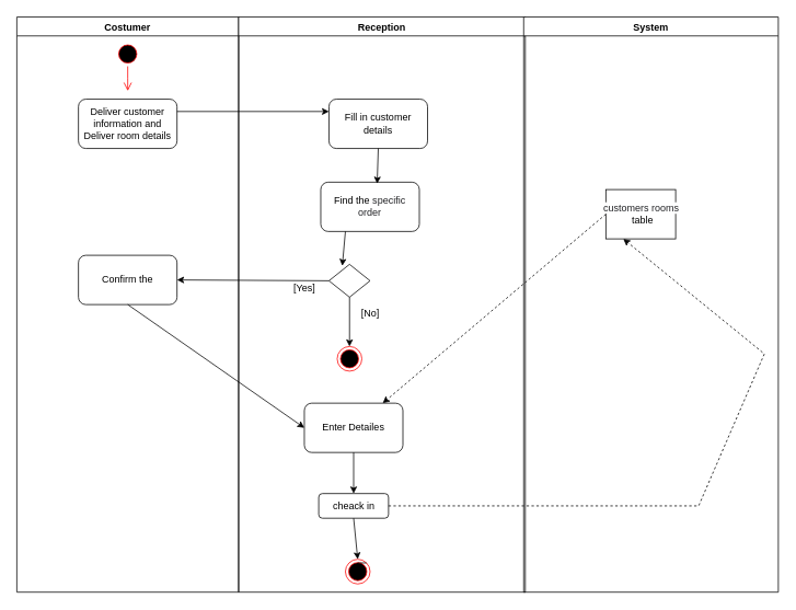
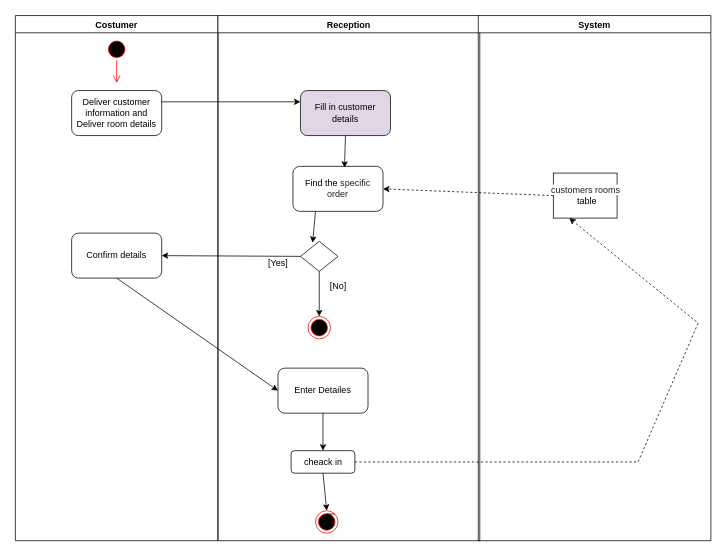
  <mxCell id="0" />
  <mxCell id="1" parent="0" />
  <mxCell id="2" value="Costumer" style="swimlane;" parent="1" vertex="1"><mxGeometry x="20" y="20" width="270" height="700" as="geometry" /></mxCell>
  <mxCell id="3" value="" style="ellipse;html=1;shape=startState;fillColor=#000000;strokeColor=#ff0000;" parent="2" vertex="1"><mxGeometry x="120" y="30" width="30" height="30" as="geometry" /></mxCell>
  <mxCell id="4" value="" style="edgeStyle=orthogonalEdgeStyle;html=1;verticalAlign=bottom;endArrow=open;endSize=8;strokeColor=#ff0000;rounded=0;" parent="2" source="3" edge="1"><mxGeometry relative="1" as="geometry"><mxPoint x="135" y="90" as="targetPoint" /></mxGeometry></mxCell>
  <mxCell id="5" value="Deliver customer information and Deliver room details" style="rounded=1;whiteSpace=wrap;html=1;" parent="2" vertex="1"><mxGeometry x="75" y="100" width="120" height="60" as="geometry" /></mxCell>
- <mxCell id="6" value="Confirm the" style="rounded=1;whiteSpace=wrap;html=1;" parent="2" vertex="1"><mxGeometry x="75" y="290" width="120" height="60" as="geometry" /></mxCell>
+ <mxCell id="6" value="Confirm details" style="rounded=1;whiteSpace=wrap;html=1;" parent="2" vertex="1"><mxGeometry x="75" y="290" width="120" height="60" as="geometry" /></mxCell>
  <mxCell id="7" value="Reception" style="swimlane;startSize=23;" parent="1" vertex="1"><mxGeometry x="290" y="20" width="349" height="700" as="geometry" /></mxCell>
- <mxCell id="8" value="Fill in customer details" style="rounded=1;whiteSpace=wrap;html=1;" parent="7" vertex="1"><mxGeometry x="110" y="100" width="120" height="60" as="geometry" /></mxCell>
+ <mxCell id="8" value="Fill in customer details" style="rounded=1;whiteSpace=wrap;html=1;fillColor=#e1d5e7;" parent="7" vertex="1"><mxGeometry x="110" y="100" width="120" height="60" as="geometry" /></mxCell>
  <mxCell id="9" value="&lt;font style=&quot;font-size: 12px;&quot;&gt;&lt;span style=&quot;background-color: rgb(255, 255, 255);&quot;&gt;Find the&amp;nbsp;&lt;/span&gt;&lt;span style=&quot;font-family: inherit; color: rgb(32, 33, 36); text-align: left;&quot;&gt;specific order&lt;/span&gt;&lt;/font&gt;" style="rounded=1;whiteSpace=wrap;html=1;" parent="7" vertex="1"><mxGeometry x="100" y="201.02" width="120" height="60" as="geometry" /></mxCell>
  <mxCell id="10" value="" style="rhombus;whiteSpace=wrap;html=1;fontSize=12;" parent="7" vertex="1"><mxGeometry x="110" y="301.02" width="50" height="40" as="geometry" /></mxCell>
  <mxCell id="11" value="" style="ellipse;html=1;shape=endState;fillColor=#000000;strokeColor=#ff0000;fontSize=12;" parent="7" vertex="1"><mxGeometry x="120" y="401.02" width="30" height="30" as="geometry" /></mxCell>
  <mxCell id="12" value="Enter Detailes" style="rounded=1;whiteSpace=wrap;html=1;fontSize=12;" parent="7" vertex="1"><mxGeometry x="80" y="470" width="120" height="60" as="geometry" /></mxCell>
  <mxCell id="13" value="" style="endArrow=classic;html=1;rounded=0;fontSize=12;exitX=0.5;exitY=1;exitDx=0;exitDy=0;entryX=0.572;entryY=0.03;entryDx=0;entryDy=0;entryPerimeter=0;" parent="7" source="8" target="9" edge="1"><mxGeometry width="50" height="50" relative="1" as="geometry"><mxPoint x="167.8" y="190.0" as="sourcePoint" /><mxPoint x="-60" y="201.02" as="targetPoint" /></mxGeometry></mxCell>
  <mxCell id="14" value="" style="endArrow=classic;html=1;rounded=0;fontSize=12;entryX=0.324;entryY=0.045;entryDx=0;entryDy=0;entryPerimeter=0;exitX=0.25;exitY=1;exitDx=0;exitDy=0;" parent="7" source="9" target="10" edge="1"><mxGeometry width="50" height="50" relative="1" as="geometry"><mxPoint y="306.02" as="sourcePoint" /><mxPoint x="50" y="256.02" as="targetPoint" /></mxGeometry></mxCell>
  <mxCell id="15" value="" style="endArrow=classic;html=1;rounded=0;fontSize=12;exitX=0.5;exitY=1;exitDx=0;exitDy=0;entryX=0.5;entryY=0;entryDx=0;entryDy=0;" parent="7" source="10" target="11" edge="1"><mxGeometry width="50" height="50" relative="1" as="geometry"><mxPoint x="240" y="421.02" as="sourcePoint" /><mxPoint x="135" y="391.02" as="targetPoint" /></mxGeometry></mxCell>
  <mxCell id="16" value="cheack in" style="rounded=1;whiteSpace=wrap;html=1;" parent="7" vertex="1"><mxGeometry x="97.5" y="580" width="85" height="30" as="geometry" /></mxCell>
  <mxCell id="17" value="" style="endArrow=classic;html=1;rounded=0;fontSize=12;exitX=0.5;exitY=1;exitDx=0;exitDy=0;entryX=0.5;entryY=0;entryDx=0;entryDy=0;" parent="7" source="12" target="16" edge="1"><mxGeometry width="50" height="50" relative="1" as="geometry"><mxPoint x="120" y="600" as="sourcePoint" /><mxPoint x="170" y="550" as="targetPoint" /></mxGeometry></mxCell>
  <mxCell id="18" value="" style="ellipse;html=1;shape=endState;fillColor=#000000;strokeColor=#ff0000;fontSize=12;" parent="7" vertex="1"><mxGeometry x="130" y="660" width="30" height="30" as="geometry" /></mxCell>
  <mxCell id="19" value="" style="endArrow=classic;html=1;rounded=0;fontSize=12;exitX=0.5;exitY=1;exitDx=0;exitDy=0;entryX=0.5;entryY=0;entryDx=0;entryDy=0;" parent="7" source="16" target="18" edge="1"><mxGeometry width="50" height="50" relative="1" as="geometry"><mxPoint x="150" y="540" as="sourcePoint" /><mxPoint x="150" y="590" as="targetPoint" /></mxGeometry></mxCell>
  <mxCell id="20" value="[Yes]" style="text;html=1;align=center;verticalAlign=middle;resizable=0;points=[];autosize=1;strokeColor=none;fillColor=none;fontSize=12;" parent="7" vertex="1"><mxGeometry x="60" y="321.02" width="40" height="20" as="geometry" /></mxCell>
  <mxCell id="21" style="edgeStyle=orthogonalEdgeStyle;rounded=0;orthogonalLoop=1;jettySize=auto;html=1;exitX=1;exitY=0;exitDx=0;exitDy=0;fontSize=12;" parent="7" source="18" edge="1"><mxGeometry relative="1" as="geometry"><mxPoint x="145" y="675" as="targetPoint" /></mxGeometry></mxCell>
  <mxCell id="22" value="System" style="swimlane;" parent="1" vertex="1"><mxGeometry x="637" y="20" width="310" height="700" as="geometry" /></mxCell>
  <mxCell id="23" value="&lt;font style=&quot;&quot;&gt;&lt;span style=&quot;color: rgb(32, 33, 36); font-family: arial, sans-serif; text-align: start; background-color: rgb(255, 255, 255);&quot;&gt;customers rooms&lt;br&gt;&lt;/span&gt;&amp;nbsp;&lt;/font&gt;&lt;span style=&quot;&quot;&gt;table&lt;/span&gt;" style="html=1;" parent="22" vertex="1"><mxGeometry x="100" y="210" width="85" height="60" as="geometry" /></mxCell>
  <mxCell id="24" value="" style="endArrow=classic;html=1;rounded=0;fontSize=12;exitX=0;exitY=0.5;exitDx=0;exitDy=0;entryX=1;entryY=0.5;entryDx=0;entryDy=0;" parent="1" source="10" target="6" edge="1"><mxGeometry width="50" height="50" relative="1" as="geometry"><mxPoint x="180" y="540" as="sourcePoint" /><mxPoint x="220" y="310" as="targetPoint" /></mxGeometry></mxCell>
  <mxCell id="25" value="" style="endArrow=classic;html=1;rounded=0;fontSize=12;entryX=0;entryY=0.25;entryDx=0;entryDy=0;exitX=1;exitY=0.25;exitDx=0;exitDy=0;" parent="1" source="5" target="8" edge="1"><mxGeometry width="50" height="50" relative="1" as="geometry"><mxPoint x="220" y="300" as="sourcePoint" /><mxPoint x="300" y="270" as="targetPoint" /></mxGeometry></mxCell>
  <mxCell id="26" value="" style="endArrow=classic;html=1;rounded=0;fontSize=12;exitX=0.5;exitY=1;exitDx=0;exitDy=0;entryX=0;entryY=0.5;entryDx=0;entryDy=0;" parent="1" source="6" target="12" edge="1"><mxGeometry width="50" height="50" relative="1" as="geometry"><mxPoint x="170" y="500" as="sourcePoint" /><mxPoint x="220" y="450" as="targetPoint" /></mxGeometry></mxCell>
  <mxCell id="27" value="[No]" style="text;html=1;align=center;verticalAlign=middle;resizable=0;points=[];autosize=1;strokeColor=none;fillColor=none;fontSize=12;" parent="1" vertex="1"><mxGeometry x="430" y="371.02" width="40" height="20" as="geometry" /></mxCell>
  <mxCell id="28" value="" style="endArrow=classic;html=1;rounded=0;dashed=1;fontSize=12;exitX=1;exitY=0.5;exitDx=0;exitDy=0;entryX=0.25;entryY=1;entryDx=0;entryDy=0;" parent="1" source="16" target="23" edge="1"><mxGeometry width="50" height="50" relative="1" as="geometry"><mxPoint x="530" y="560" as="sourcePoint" /><mxPoint x="580" y="510" as="targetPoint" /><Array as="points"><mxPoint x="850" y="615" /><mxPoint x="930" y="430" /></Array></mxGeometry></mxCell>
- <mxCell id="29" value="" style="endArrow=classic;html=1;rounded=0;fontSize=12;exitX=0;exitY=0.5;exitDx=0;exitDy=0;dashed=1;" parent="1" source="23" target="12" edge="1"><mxGeometry width="50" height="50" relative="1" as="geometry"><mxPoint x="640" y="230" as="sourcePoint" /><mxPoint x="530" y="220" as="targetPoint" /></mxGeometry></mxCell>
+ <mxCell id="29" value="" style="endArrow=classic;html=1;rounded=0;fontSize=12;exitX=0;exitY=0.5;exitDx=0;exitDy=0;dashed=1;entryX=1;entryY=0.5;entryDx=0;entryDy=0;" parent="1" source="23" target="9" edge="1"><mxGeometry width="50" height="50" relative="1" as="geometry"><mxPoint x="640" y="230" as="sourcePoint" /><mxPoint x="530" y="220" as="targetPoint" /></mxGeometry></mxCell>
